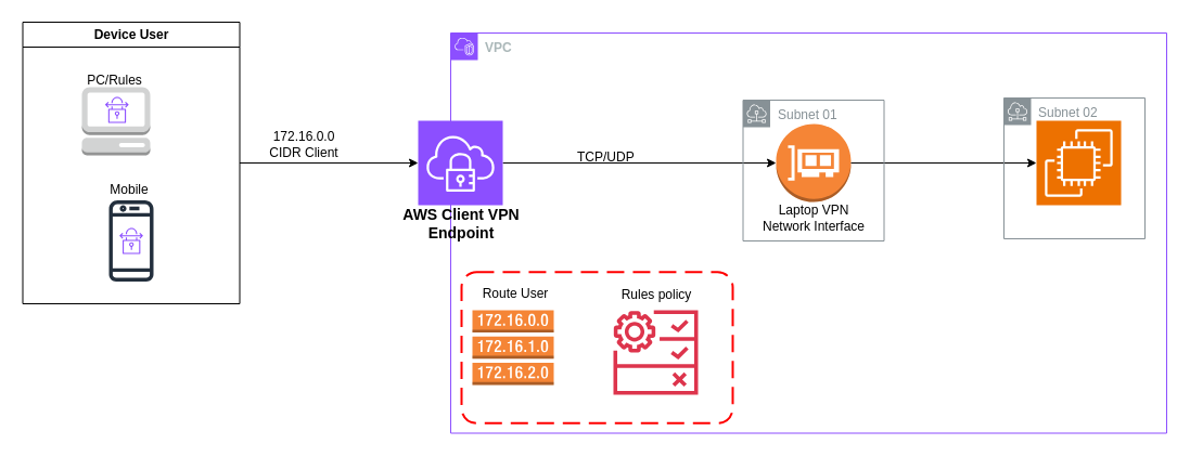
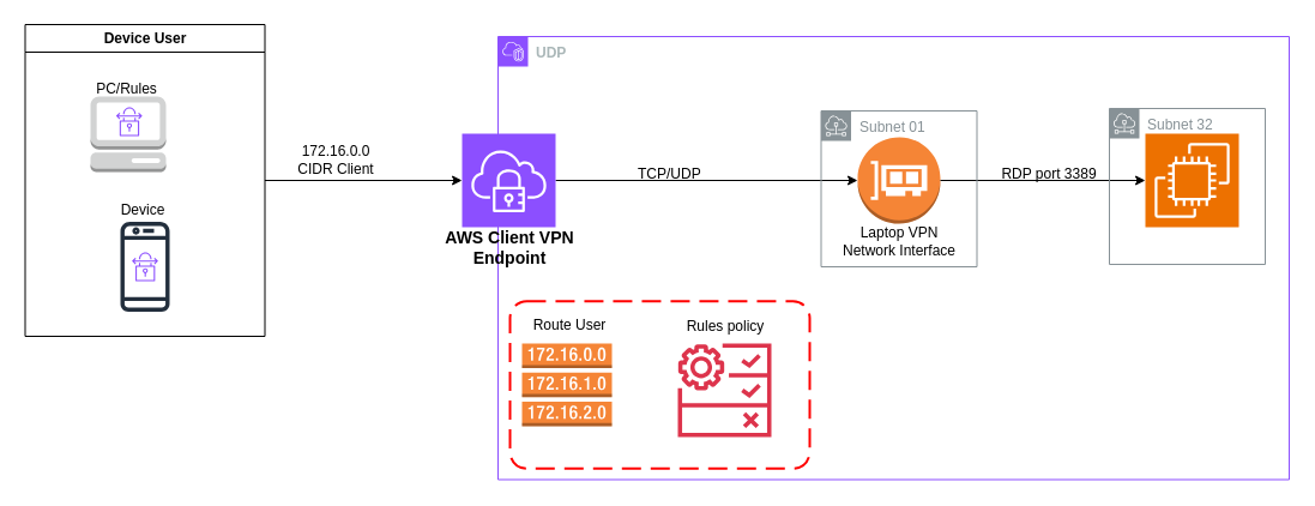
  <mxCell id="0" />
  <mxCell id="1" parent="0" />
  <mxCell id="2" value="" style="outlineConnect=0;dashed=0;verticalLabelPosition=bottom;verticalAlign=top;align=center;html=1;shape=mxgraph.aws3.management_console;fillColor=#D2D3D3;gradientColor=none;" vertex="1" parent="1"><mxGeometry x="75" y="80" width="63" height="63" as="geometry" /></mxCell>
  <mxCell id="3" value="" style="sketch=0;outlineConnect=0;fontColor=#232F3E;gradientColor=none;fillColor=#232F3D;strokeColor=none;dashed=0;verticalLabelPosition=bottom;verticalAlign=top;align=center;html=1;fontSize=12;fontStyle=0;aspect=fixed;pointerEvents=1;shape=mxgraph.aws4.mobile_client;" vertex="1" parent="1"><mxGeometry x="100" y="183" width="41" height="78" as="geometry" /></mxCell>
  <mxCell id="4" style="edgeStyle=orthogonalEdgeStyle;rounded=0;orthogonalLoop=1;jettySize=auto;html=1;exitX=1;exitY=0.5;exitDx=0;exitDy=0;" edge="1" parent="1" source="5" target="19"><mxGeometry relative="1" as="geometry" /></mxCell>
  <mxCell id="5" value="Device User" style="swimlane;whiteSpace=wrap;html=1;" vertex="1" parent="1"><mxGeometry x="20.5" y="20" width="200" height="260" as="geometry" /></mxCell>
  <mxCell id="6" value="" style="sketch=0;outlineConnect=0;fontColor=#232F3E;gradientColor=none;fillColor=#8C4FFF;strokeColor=none;dashed=0;verticalLabelPosition=bottom;verticalAlign=top;align=center;html=1;fontSize=12;fontStyle=0;aspect=fixed;pointerEvents=1;shape=mxgraph.aws4.vpn_connection;" vertex="1" parent="5"><mxGeometry x="76" y="69" width="21.54" height="24" as="geometry" /></mxCell>
  <mxCell id="7" value="" style="sketch=0;outlineConnect=0;fontColor=#232F3E;gradientColor=none;fillColor=#8C4FFF;strokeColor=none;dashed=0;verticalLabelPosition=bottom;verticalAlign=top;align=center;html=1;fontSize=12;fontStyle=0;aspect=fixed;pointerEvents=1;shape=mxgraph.aws4.vpn_connection;" vertex="1" parent="5"><mxGeometry x="89.23" y="190" width="21.54" height="24" as="geometry" /></mxCell>
  <mxCell id="8" value="PC/Rules" style="text;html=1;align=center;verticalAlign=middle;whiteSpace=wrap;rounded=0;" vertex="1" parent="5"><mxGeometry x="50.77" y="39" width="69.23" height="30" as="geometry" /></mxCell>
- <mxCell id="9" value="Mobile" style="text;html=1;align=center;verticalAlign=middle;whiteSpace=wrap;rounded=0;" vertex="1" parent="1"><mxGeometry x="89" y="160" width="60" height="30" as="geometry" /></mxCell>
+ <mxCell id="9" value="Device" style="text;html=1;align=center;verticalAlign=middle;whiteSpace=wrap;rounded=0;" vertex="1" parent="1"><mxGeometry x="89" y="160" width="60" height="30" as="geometry" /></mxCell>
  <mxCell id="10" value="172.16.0.0&lt;div&gt;CIDR Client&lt;/div&gt;" style="text;html=1;align=center;verticalAlign=middle;whiteSpace=wrap;rounded=0;" vertex="1" parent="1"><mxGeometry x="240" y="118" width="80" height="30" as="geometry" /></mxCell>
  <mxCell id="11" value="" style="outlineConnect=0;dashed=0;verticalLabelPosition=bottom;verticalAlign=top;align=center;html=1;shape=mxgraph.aws3.elastic_network_interface;fillColor=#F58536;gradientColor=none;" vertex="1" parent="1"><mxGeometry x="715" y="114" width="69" height="72" as="geometry" /></mxCell>
  <mxCell id="12" style="edgeStyle=orthogonalEdgeStyle;rounded=0;orthogonalLoop=1;jettySize=auto;html=1;entryX=0;entryY=0.5;entryDx=0;entryDy=0;entryPerimeter=0;" edge="1" parent="1" source="19" target="11"><mxGeometry relative="1" as="geometry" /></mxCell>
  <mxCell id="13" value="" style="sketch=0;points=[[0,0,0],[0.25,0,0],[0.5,0,0],[0.75,0,0],[1,0,0],[0,1,0],[0.25,1,0],[0.5,1,0],[0.75,1,0],[1,1,0],[0,0.25,0],[0,0.5,0],[0,0.75,0],[1,0.25,0],[1,0.5,0],[1,0.75,0]];outlineConnect=0;fontColor=#232F3E;fillColor=#ED7100;strokeColor=#ffffff;dashed=0;verticalLabelPosition=bottom;verticalAlign=top;align=center;html=1;fontSize=12;fontStyle=0;aspect=fixed;shape=mxgraph.aws4.resourceIcon;resIcon=mxgraph.aws4.ec2;" vertex="1" parent="1"><mxGeometry x="955" y="111" width="78" height="78" as="geometry" /></mxCell>
  <mxCell id="14" style="edgeStyle=orthogonalEdgeStyle;rounded=0;orthogonalLoop=1;jettySize=auto;html=1;entryX=0;entryY=0.5;entryDx=0;entryDy=0;entryPerimeter=0;" edge="1" parent="1" source="11" target="13"><mxGeometry relative="1" as="geometry" /></mxCell>
- <mxCell id="15" value="&lt;b&gt;VPC&lt;/b&gt;" style="points=[[0,0],[0.25,0],[0.5,0],[0.75,0],[1,0],[1,0.25],[1,0.5],[1,0.75],[1,1],[0.75,1],[0.5,1],[0.25,1],[0,1],[0,0.75],[0,0.5],[0,0.25]];outlineConnect=0;gradientColor=none;html=1;whiteSpace=wrap;fontSize=12;fontStyle=0;container=1;pointerEvents=0;collapsible=0;recursiveResize=0;shape=mxgraph.aws4.group;grIcon=mxgraph.aws4.group_vpc2;strokeColor=#8C4FFF;fillColor=none;verticalAlign=top;align=left;spacingLeft=30;fontColor=#AAB7B8;dashed=0;" vertex="1" parent="1"><mxGeometry x="415" y="30" width="660" height="369.5" as="geometry" /></mxCell>
+ <mxCell id="15" value="&lt;b&gt;UDP&lt;/b&gt;" style="points=[[0,0],[0.25,0],[0.5,0],[0.75,0],[1,0],[1,0.25],[1,0.5],[1,0.75],[1,1],[0.75,1],[0.5,1],[0.25,1],[0,1],[0,0.75],[0,0.5],[0,0.25]];outlineConnect=0;gradientColor=none;html=1;whiteSpace=wrap;fontSize=12;fontStyle=0;container=1;pointerEvents=0;collapsible=0;recursiveResize=0;shape=mxgraph.aws4.group;grIcon=mxgraph.aws4.group_vpc2;strokeColor=#8C4FFF;fillColor=none;verticalAlign=top;align=left;spacingLeft=30;fontColor=#AAB7B8;dashed=0;" vertex="1" parent="1"><mxGeometry x="415" y="30" width="660" height="369.5" as="geometry" /></mxCell>
  <mxCell id="16" value="" style="outlineConnect=0;dashed=0;verticalLabelPosition=bottom;verticalAlign=top;align=center;html=1;shape=mxgraph.aws3.route_table;fillColor=#F58536;gradientColor=none;" vertex="1" parent="15"><mxGeometry x="20" y="256" width="75" height="69" as="geometry" /></mxCell>
  <mxCell id="17" value="" style="sketch=0;outlineConnect=0;fontColor=#232F3E;gradientColor=none;fillColor=#DD344C;strokeColor=none;dashed=0;verticalLabelPosition=bottom;verticalAlign=top;align=center;html=1;fontSize=12;fontStyle=0;aspect=fixed;pointerEvents=1;shape=mxgraph.aws4.waf_managed_rule;" vertex="1" parent="15"><mxGeometry x="150" y="256" width="78" height="78" as="geometry" /></mxCell>
  <mxCell id="18" value="" style="rounded=1;arcSize=10;dashed=1;strokeColor=#ff0000;fillColor=none;gradientColor=none;dashPattern=8 4;strokeWidth=2;" vertex="1" parent="15"><mxGeometry x="10" y="220.75" width="250" height="139.5" as="geometry" /></mxCell>
  <mxCell id="19" value="" style="sketch=0;points=[[0,0,0],[0.25,0,0],[0.5,0,0],[0.75,0,0],[1,0,0],[0,1,0],[0.25,1,0],[0.5,1,0],[0.75,1,0],[1,1,0],[0,0.25,0],[0,0.5,0],[0,0.75,0],[1,0.25,0],[1,0.5,0],[1,0.75,0]];outlineConnect=0;fontColor=#232F3E;fillColor=#8C4FFF;strokeColor=#ffffff;dashed=0;verticalLabelPosition=bottom;verticalAlign=top;align=center;html=1;fontSize=12;fontStyle=0;aspect=fixed;shape=mxgraph.aws4.resourceIcon;resIcon=mxgraph.aws4.client_vpn;" vertex="1" parent="15"><mxGeometry x="-30" y="81" width="78" height="78" as="geometry" /></mxCell>
  <mxCell id="20" value="Route User" style="text;html=1;align=center;verticalAlign=middle;whiteSpace=wrap;rounded=0;" vertex="1" parent="15"><mxGeometry x="20" y="226" width="80" height="30" as="geometry" /></mxCell>
  <mxCell id="21" value="Rules policy" style="text;html=1;align=center;verticalAlign=middle;whiteSpace=wrap;rounded=0;" vertex="1" parent="15"><mxGeometry x="150" y="226.75" width="80" height="30" as="geometry" /></mxCell>
  <mxCell id="22" value="TCP/UDP&amp;nbsp;" style="text;html=1;align=center;verticalAlign=middle;whiteSpace=wrap;rounded=0;" vertex="1" parent="15"><mxGeometry x="80" y="100" width="130" height="30" as="geometry" /></mxCell>
+ <mxCell id="23" value="RDP port 3389" style="text;html=1;align=center;verticalAlign=middle;whiteSpace=wrap;rounded=0;" vertex="1" parent="15"><mxGeometry x="410" y="100" width="100" height="30" as="geometry" /></mxCell>
  <mxCell id="24" value="Subnet 01" style="sketch=0;outlineConnect=0;gradientColor=none;html=1;whiteSpace=wrap;fontSize=12;fontStyle=0;shape=mxgraph.aws4.group;grIcon=mxgraph.aws4.group_subnet;strokeColor=#879196;fillColor=none;verticalAlign=top;align=left;spacingLeft=30;fontColor=#879196;dashed=0;" vertex="1" parent="1"><mxGeometry x="684.5" y="92" width="130" height="130" as="geometry" /></mxCell>
- <mxCell id="25" value="Subnet 02" style="sketch=0;outlineConnect=0;gradientColor=none;html=1;whiteSpace=wrap;fontSize=12;fontStyle=0;shape=mxgraph.aws4.group;grIcon=mxgraph.aws4.group_subnet;strokeColor=#879196;fillColor=none;verticalAlign=top;align=left;spacingLeft=30;fontColor=#879196;dashed=0;" vertex="1" parent="1"><mxGeometry x="925" y="90" width="130" height="130" as="geometry" /></mxCell>
+ <mxCell id="25" value="Subnet 32" style="sketch=0;outlineConnect=0;gradientColor=none;html=1;whiteSpace=wrap;fontSize=12;fontStyle=0;shape=mxgraph.aws4.group;grIcon=mxgraph.aws4.group_subnet;strokeColor=#879196;fillColor=none;verticalAlign=top;align=left;spacingLeft=30;fontColor=#879196;dashed=0;" vertex="1" parent="1"><mxGeometry x="925" y="90" width="130" height="130" as="geometry" /></mxCell>
  <mxCell id="26" value="&lt;b&gt;&lt;font style=&quot;font-size: 14px;&quot;&gt;AWS Client VPN Endpoint&lt;/font&gt;&lt;/b&gt;" style="text;html=1;align=center;verticalAlign=middle;whiteSpace=wrap;rounded=0;" vertex="1" parent="1"><mxGeometry x="370" y="191" width="110" height="30" as="geometry" /></mxCell>
  <mxCell id="27" value="Laptop VPN Network Interface" style="text;html=1;align=center;verticalAlign=middle;whiteSpace=wrap;rounded=0;" vertex="1" parent="1"><mxGeometry x="695" y="186" width="110" height="30" as="geometry" /></mxCell>
